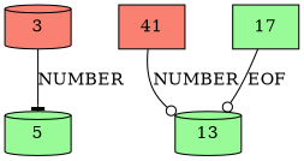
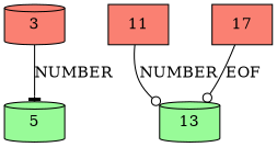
  digraph {
    node [fillcolor=palegreen shape=cylinder style=filled]
    edge [arrowhead=odot]
    3 [fillcolor=salmon]
    5
-   11 [fillcolor=salmon shape=box label=41]
+   11 [fillcolor=salmon shape=box]
    13
-   17 [shape=box]
+   17 [fillcolor=salmon shape=box]
    3 -> 5 [arrowhead=tee label=NUMBER]
    11 -> 13 [label=NUMBER]
    17 -> 13 [label=EOF]
  }
